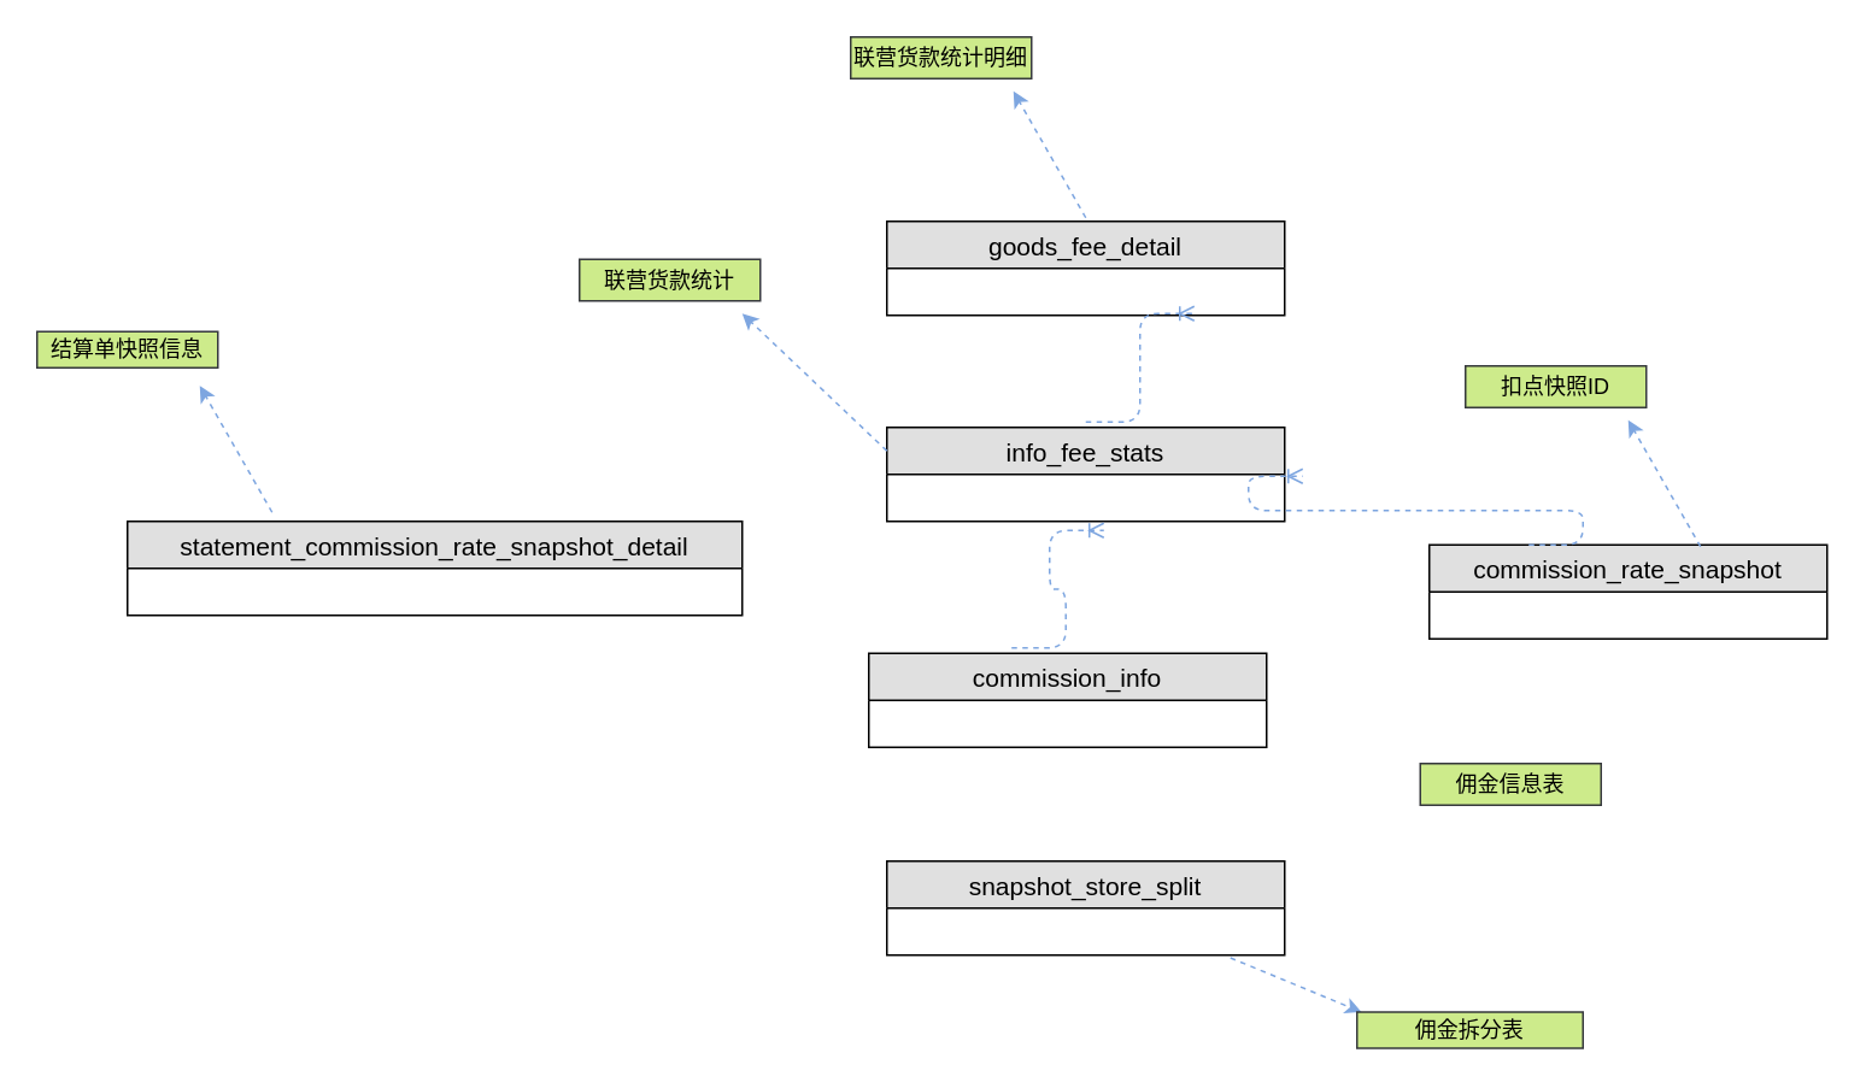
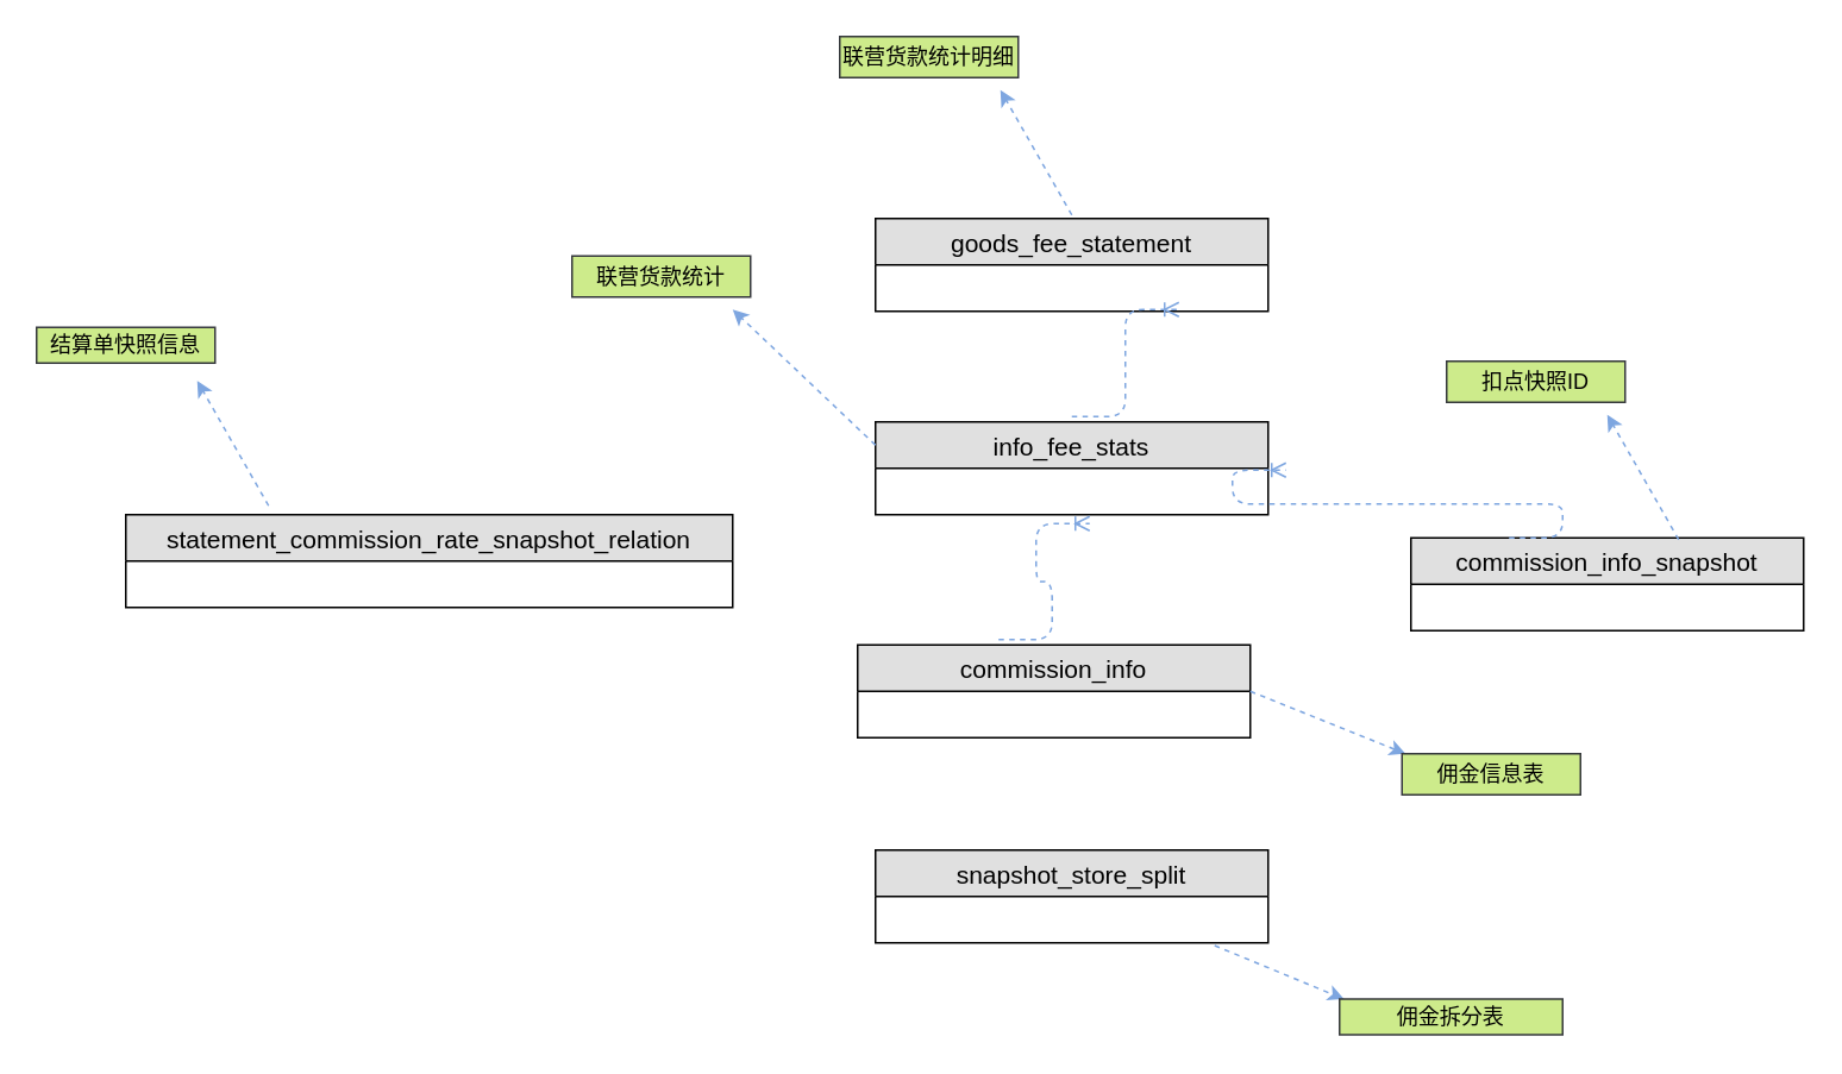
  <mxCell id="0" />
  <mxCell id="1" parent="0" />
- <mxCell id="2" value="statement_commission_rate_snapshot_detail" style="swimlane;fontStyle=0;childLayout=stackLayout;horizontal=1;startSize=26;fillColor=#e0e0e0;horizontalStack=0;resizeParent=1;resizeParentMax=0;resizeLast=0;collapsible=1;marginBottom=0;swimlaneFillColor=#ffffff;align=center;fontSize=14;" vertex="1" parent="1"><mxGeometry x="70" y="288" width="340" height="52" as="geometry" /></mxCell>
+ <mxCell id="2" value="statement_commission_rate_snapshot_relation" style="swimlane;fontStyle=0;childLayout=stackLayout;horizontal=1;startSize=26;fillColor=#e0e0e0;horizontalStack=0;resizeParent=1;resizeParentMax=0;resizeLast=0;collapsible=1;marginBottom=0;swimlaneFillColor=#ffffff;align=center;fontSize=14;" vertex="1" parent="1"><mxGeometry x="70" y="288" width="340" height="52" as="geometry" /></mxCell>
  <mxCell id="3" value="commission_info" style="swimlane;fontStyle=0;childLayout=stackLayout;horizontal=1;startSize=26;fillColor=#e0e0e0;horizontalStack=0;resizeParent=1;resizeParentMax=0;resizeLast=0;collapsible=1;marginBottom=0;swimlaneFillColor=#ffffff;align=center;fontSize=14;" vertex="1" parent="1"><mxGeometry x="480" y="361" width="220" height="52" as="geometry" /></mxCell>
  <mxCell id="4" value="info_fee_stats" style="swimlane;fontStyle=0;childLayout=stackLayout;horizontal=1;startSize=26;fillColor=#e0e0e0;horizontalStack=0;resizeParent=1;resizeParentMax=0;resizeLast=0;collapsible=1;marginBottom=0;swimlaneFillColor=#ffffff;align=center;fontSize=14;" vertex="1" parent="1"><mxGeometry x="490" y="236" width="220" height="52" as="geometry" /></mxCell>
  <mxCell id="5" value="" style="edgeStyle=entityRelationEdgeStyle;fontSize=12;html=1;endArrow=ERoneToMany;dashed=1;strokeColor=#7EA6E0;exitX=0.359;exitY=-0.058;exitDx=0;exitDy=0;exitPerimeter=0;" edge="1" parent="4" source="3"><mxGeometry width="100" height="100" relative="1" as="geometry"><mxPoint x="50" y="137" as="sourcePoint" /><mxPoint x="120" y="57" as="targetPoint" /></mxGeometry></mxCell>
- <mxCell id="6" value="goods_fee_detail" style="swimlane;fontStyle=0;childLayout=stackLayout;horizontal=1;startSize=26;fillColor=#e0e0e0;horizontalStack=0;resizeParent=1;resizeParentMax=0;resizeLast=0;collapsible=1;marginBottom=0;swimlaneFillColor=#ffffff;align=center;fontSize=14;" vertex="1" parent="1"><mxGeometry x="490" y="122" width="220" height="52" as="geometry" /></mxCell>
+ <mxCell id="6" value="goods_fee_statement" style="swimlane;fontStyle=0;childLayout=stackLayout;horizontal=1;startSize=26;fillColor=#e0e0e0;horizontalStack=0;resizeParent=1;resizeParentMax=0;resizeLast=0;collapsible=1;marginBottom=0;swimlaneFillColor=#ffffff;align=center;fontSize=14;" vertex="1" parent="1"><mxGeometry x="490" y="122" width="220" height="52" as="geometry" /></mxCell>
  <mxCell id="7" value="" style="edgeStyle=entityRelationEdgeStyle;fontSize=12;html=1;endArrow=ERoneToMany;dashed=1;strokeColor=#7EA6E0;" edge="1" parent="6"><mxGeometry width="100" height="100" relative="1" as="geometry"><mxPoint x="110" y="111" as="sourcePoint" /><mxPoint x="170" y="51" as="targetPoint" /></mxGeometry></mxCell>
- <mxCell id="8" value="commission_rate_snapshot" style="swimlane;fontStyle=0;childLayout=stackLayout;horizontal=1;startSize=26;fillColor=#e0e0e0;horizontalStack=0;resizeParent=1;resizeParentMax=0;resizeLast=0;collapsible=1;marginBottom=0;swimlaneFillColor=#ffffff;align=center;fontSize=14;" vertex="1" parent="1"><mxGeometry x="790" y="301" width="220" height="52" as="geometry" /></mxCell>
+ <mxCell id="8" value="commission_info_snapshot" style="swimlane;fontStyle=0;childLayout=stackLayout;horizontal=1;startSize=26;fillColor=#e0e0e0;horizontalStack=0;resizeParent=1;resizeParentMax=0;resizeLast=0;collapsible=1;marginBottom=0;swimlaneFillColor=#ffffff;align=center;fontSize=14;" vertex="1" parent="1"><mxGeometry x="790" y="301" width="220" height="52" as="geometry" /></mxCell>
  <mxCell id="9" value="snapshot_store_split" style="swimlane;fontStyle=0;childLayout=stackLayout;horizontal=1;startSize=26;fillColor=#e0e0e0;horizontalStack=0;resizeParent=1;resizeParentMax=0;resizeLast=0;collapsible=1;marginBottom=0;swimlaneFillColor=#ffffff;align=center;fontSize=14;" vertex="1" parent="1"><mxGeometry x="490" y="476" width="220" height="52" as="geometry" /></mxCell>
  <mxCell id="10" value="" style="endArrow=classic;html=1;dashed=1;strokeColor=#7EA6E0;" edge="1" parent="1"><mxGeometry width="50" height="50" relative="1" as="geometry"><mxPoint x="150" y="283" as="sourcePoint" /><mxPoint x="110" y="213" as="targetPoint" /></mxGeometry></mxCell>
  <mxCell id="11" value="结算单快照信息" style="text;html=1;strokeColor=#36393d;fillColor=#cdeb8b;align=center;verticalAlign=middle;whiteSpace=wrap;rounded=0;" vertex="1" parent="1"><mxGeometry x="20" y="183" width="100" height="20" as="geometry" /></mxCell>
  <mxCell id="12" value="" style="endArrow=classic;html=1;dashed=1;strokeColor=#7EA6E0;" edge="1" parent="1"><mxGeometry width="50" height="50" relative="1" as="geometry"><mxPoint x="600" y="120" as="sourcePoint" /><mxPoint x="560" y="50" as="targetPoint" /></mxGeometry></mxCell>
  <mxCell id="13" value="联营货款统计明细" style="text;html=1;strokeColor=#36393d;fillColor=#cdeb8b;align=center;verticalAlign=middle;whiteSpace=wrap;rounded=0;" vertex="1" parent="1"><mxGeometry x="470" y="20" width="100" height="23" as="geometry" /></mxCell>
  <mxCell id="14" value="" style="endArrow=classic;html=1;dashed=1;strokeColor=#7EA6E0;exitX=0;exitY=0.25;exitDx=0;exitDy=0;" edge="1" parent="1" source="4"><mxGeometry width="50" height="50" relative="1" as="geometry"><mxPoint x="450" y="243" as="sourcePoint" /><mxPoint x="410" y="173" as="targetPoint" /></mxGeometry></mxCell>
  <mxCell id="15" value="联营货款统计" style="text;html=1;strokeColor=#36393d;fillColor=#cdeb8b;align=center;verticalAlign=middle;whiteSpace=wrap;rounded=0;" vertex="1" parent="1"><mxGeometry x="320" y="143" width="100" height="23" as="geometry" /></mxCell>
  <mxCell id="16" value="" style="endArrow=classic;html=1;dashed=1;strokeColor=#7EA6E0;" edge="1" parent="1"><mxGeometry width="50" height="50" relative="1" as="geometry"><mxPoint x="940" y="302" as="sourcePoint" /><mxPoint x="900" y="232" as="targetPoint" /></mxGeometry></mxCell>
  <mxCell id="17" value="扣点快照ID" style="text;html=1;strokeColor=#36393d;fillColor=#cdeb8b;align=center;verticalAlign=middle;whiteSpace=wrap;rounded=0;" vertex="1" parent="1"><mxGeometry x="810" y="202" width="100" height="23" as="geometry" /></mxCell>
+ <mxCell id="18" value="" style="endArrow=classic;html=1;dashed=1;strokeColor=#7EA6E0;exitX=1;exitY=0.5;exitDx=0;exitDy=0;entryX=0.02;entryY=0;entryDx=0;entryDy=0;entryPerimeter=0;" edge="1" parent="1" source="3" target="19"><mxGeometry width="50" height="50" relative="1" as="geometry"><mxPoint x="910" y="502" as="sourcePoint" /><mxPoint x="870" y="432" as="targetPoint" /></mxGeometry></mxCell>
  <mxCell id="19" value="佣金信息表" style="text;html=1;strokeColor=#36393d;fillColor=#cdeb8b;align=center;verticalAlign=middle;whiteSpace=wrap;rounded=0;" vertex="1" parent="1"><mxGeometry x="785" y="422" width="100" height="23" as="geometry" /></mxCell>
  <mxCell id="20" value="" style="endArrow=classic;html=1;dashed=1;strokeColor=#7EA6E0;exitX=1;exitY=0.5;exitDx=0;exitDy=0;entryX=0.02;entryY=0;entryDx=0;entryDy=0;entryPerimeter=0;" edge="1" parent="1" target="21"><mxGeometry width="50" height="50" relative="1" as="geometry"><mxPoint x="680" y="529.5" as="sourcePoint" /><mxPoint x="840" y="589.5" as="targetPoint" /></mxGeometry></mxCell>
  <mxCell id="21" value="佣金拆分表" style="text;html=1;strokeColor=#36393d;fillColor=#cdeb8b;align=center;verticalAlign=middle;whiteSpace=wrap;rounded=0;" vertex="1" parent="1"><mxGeometry x="750" y="559.5" width="125" height="20" as="geometry" /></mxCell>
  <mxCell id="22" value="" style="edgeStyle=entityRelationEdgeStyle;fontSize=12;html=1;endArrow=ERoneToMany;dashed=1;strokeColor=#7EA6E0;exitX=0.25;exitY=0;exitDx=0;exitDy=0;" edge="1" parent="1" source="8"><mxGeometry width="100" height="100" relative="1" as="geometry"><mxPoint x="710" y="373" as="sourcePoint" /><mxPoint x="720" y="263" as="targetPoint" /></mxGeometry></mxCell>
